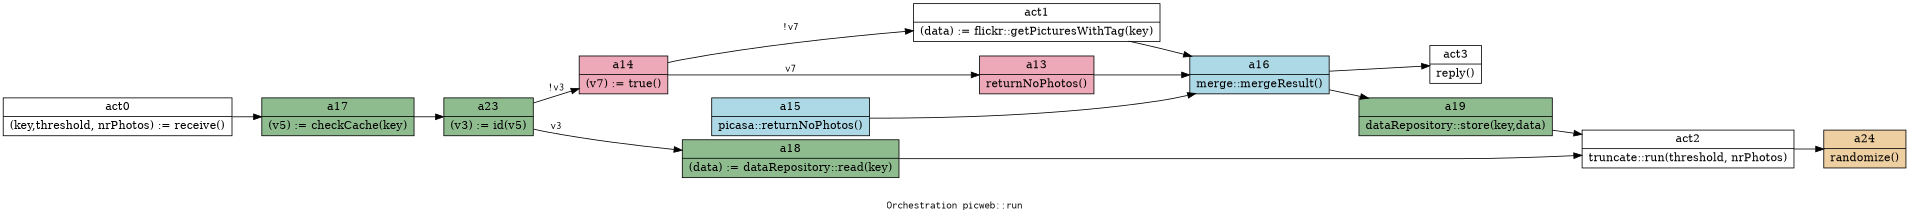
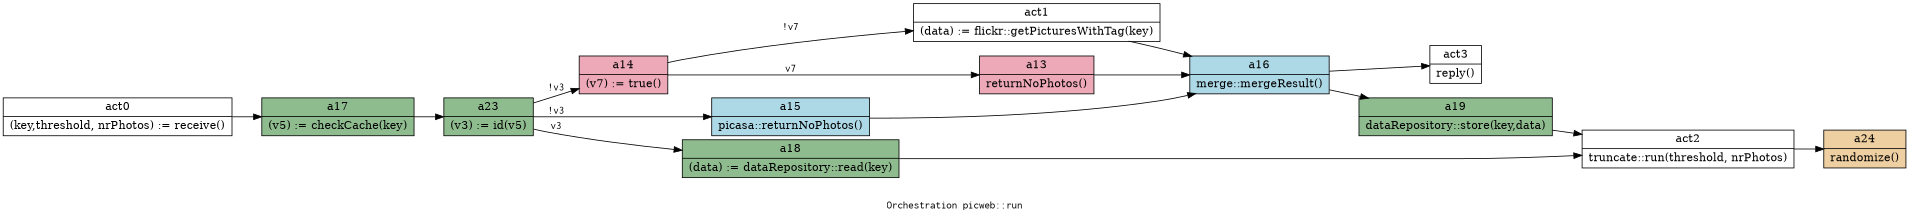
  digraph {
    fontname=Courier
    label="Orchestration picweb::run"
    rankdir=LR
    node [shape=record style=filled]
    edge [fontname=Courier]
    n1 [label="act0|(key,threshold, nrPhotos) := receive()" style=""]
    n2 [fillcolor=darkseagreen label="a17|(v5) := checkCache(key)"]
    n3 [fillcolor=darkseagreen label="a23|(v3) := id(v5)"]
    n4 [label="act1|(data) := flickr::getPicturesWithTag(key)" style=""]
    n5 [fillcolor=lightblue label="a16|merge::mergeResult()"]
    n6 [label="act3|reply()" style=""]
    n7 [fillcolor=darkseagreen label="a19|dataRepository::store(key,data)"]
    n8 [label="act2|truncate::run(threshold, nrPhotos)" style=""]
    n9 [fillcolor=navajowhite2 label="a24|randomize()"]
    n10 [fillcolor=pink2 label="a13|returnNoPhotos()"]
    n11 [fillcolor=pink2 label="a14|(v7) := true()"]
    n12 [fillcolor=lightblue label="a15|picasa::returnNoPhotos()"]
    n13 [fillcolor=darkseagreen label="a18|(data) := dataRepository::read(key)"]
    n1 -> n2
    n2 -> n3
    n3 -> n11 [label="!v3"]
+   n3 -> n12 [label="!v3"]
    n3 -> n13 [label=v3]
    n4 -> n5
    n5 -> n6
    n5 -> n7
    n7 -> n8
    n8 -> n9
    n10 -> n5
    n11 -> n4 [label="!v7"]
    n11 -> n10 [label=v7]
    n12 -> n5
    n13 -> n8
  }
